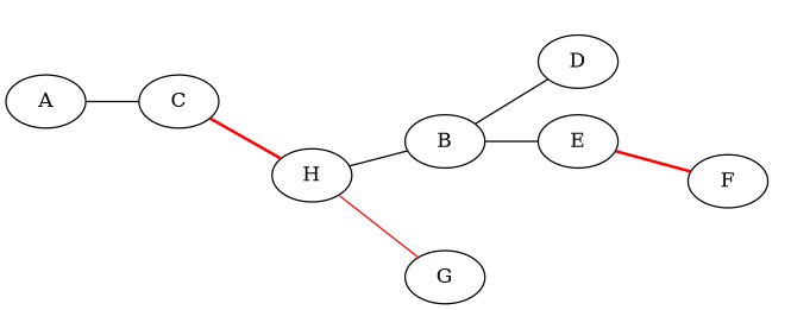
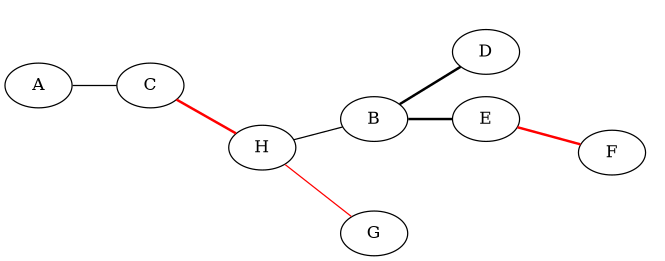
  graph {
    ordering=out
    rankdir=LR
    A
    C
    B
    D
    E
    NULL [style=invis]
    H
    F
    G
    A -- C
    C -- NULL [style=invis]
    C -- H [color=red style=bold]
-   B -- D
-   B -- E
+   B -- D [style=bold]
+   B -- E [style=bold]
    E -- NULL [style=invis]
    E -- F [color=red style=bold]
    H -- B
    H -- NULL [style=invis]
    H -- G [color=red style=solid]
  }
